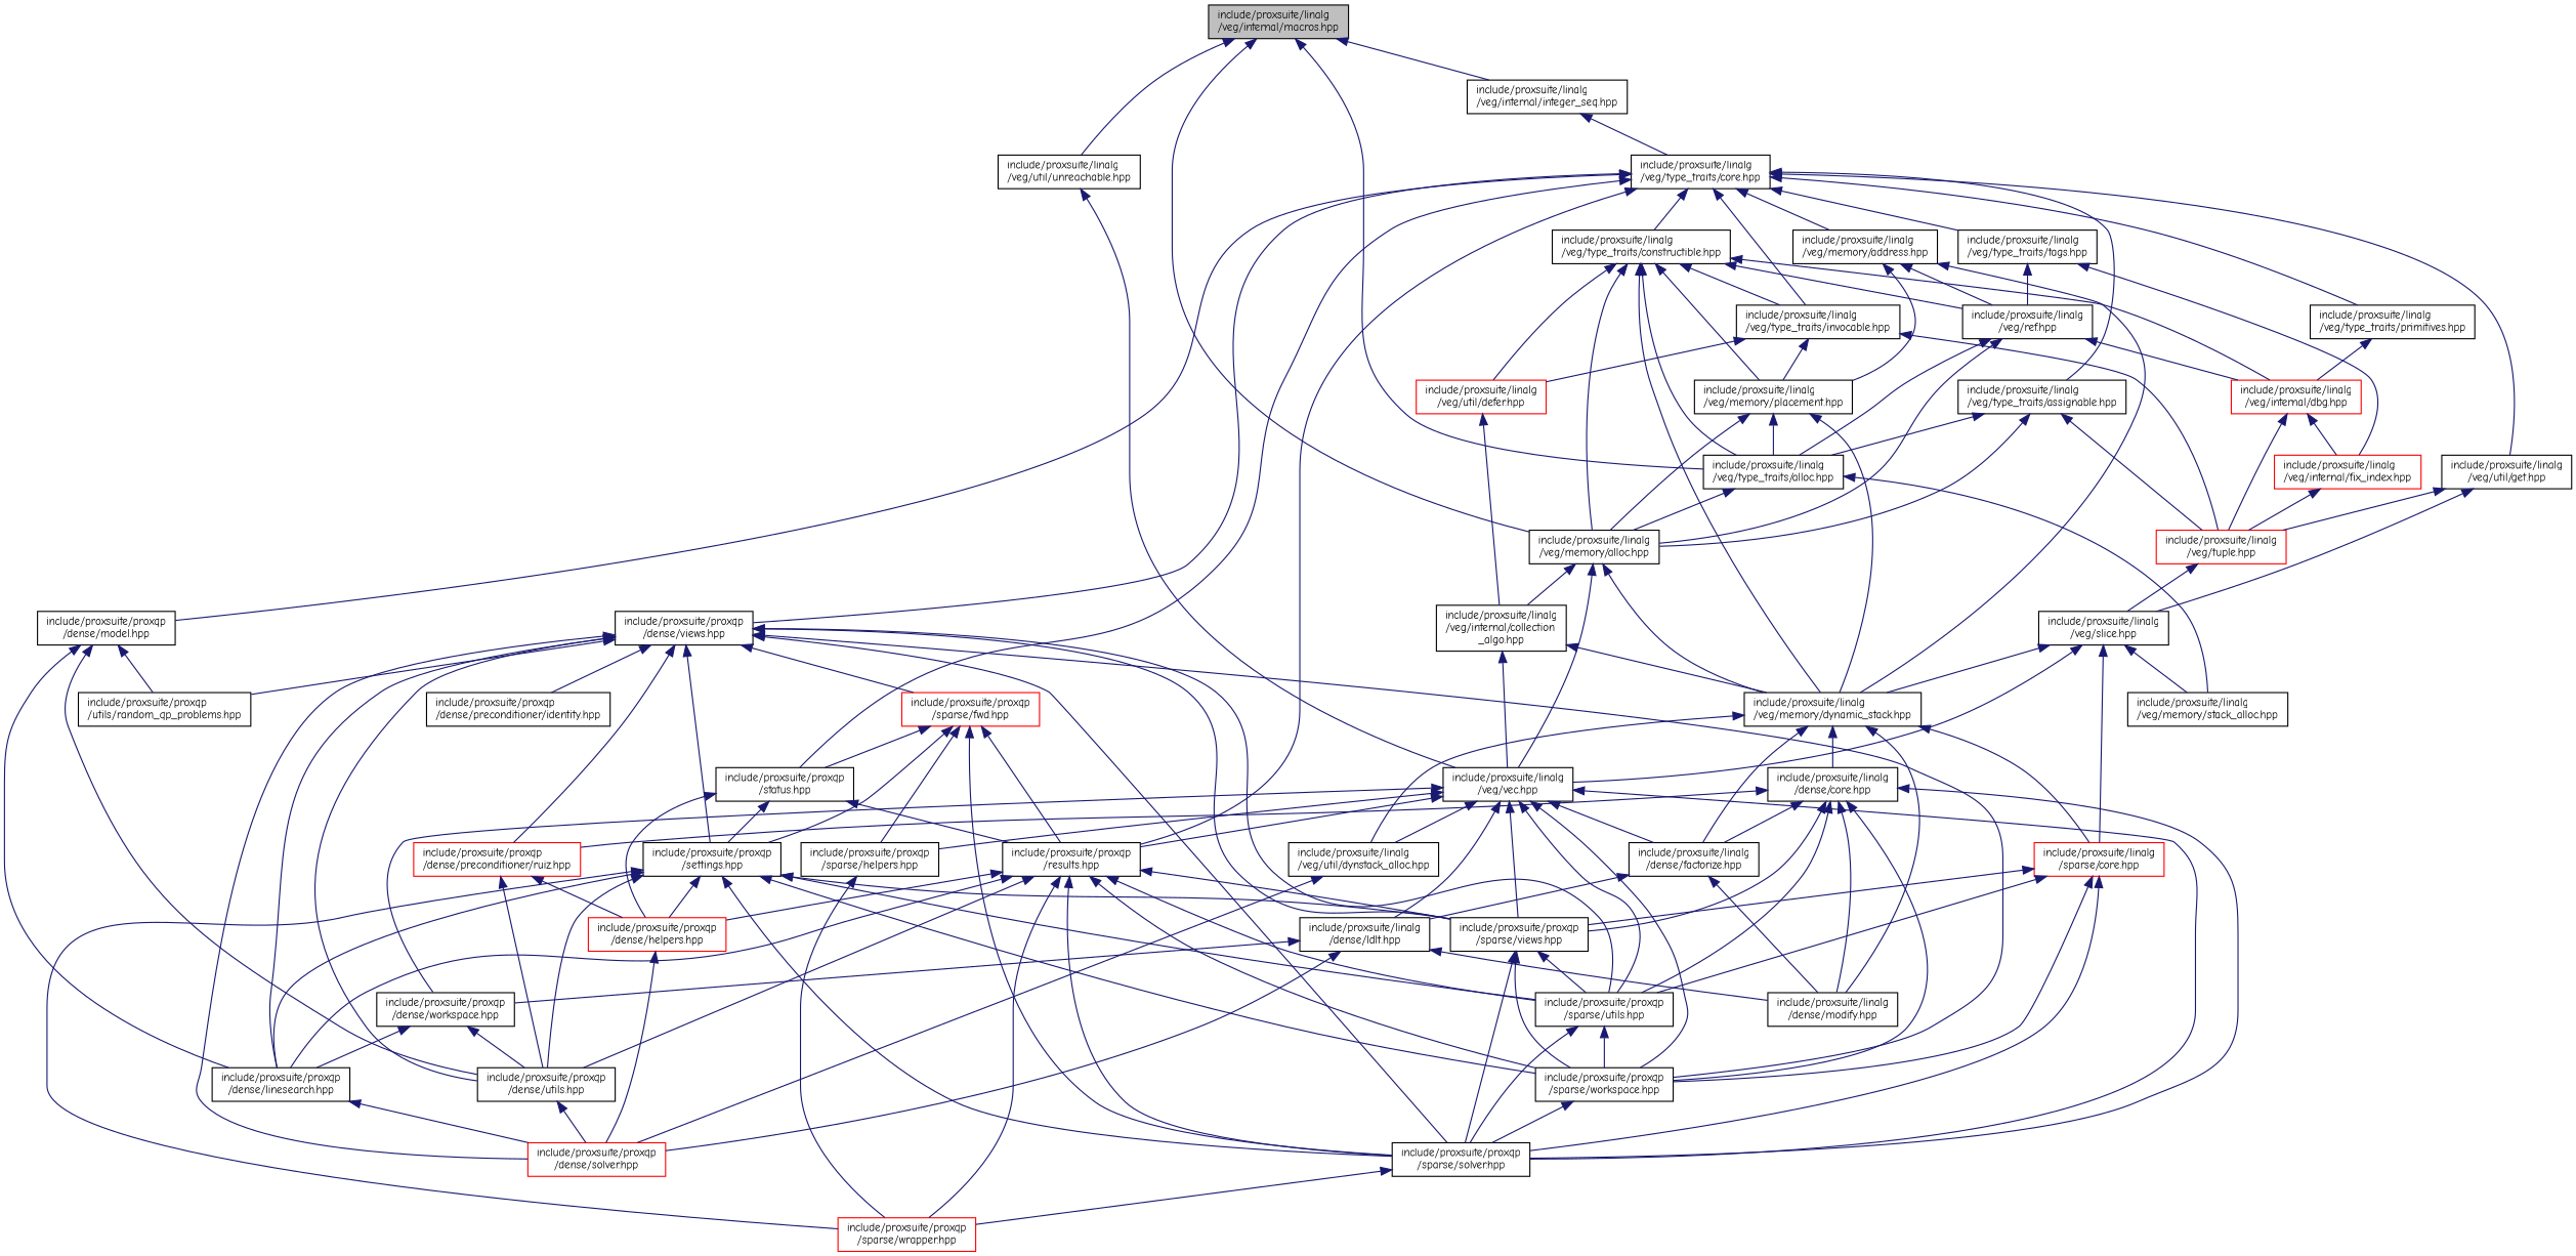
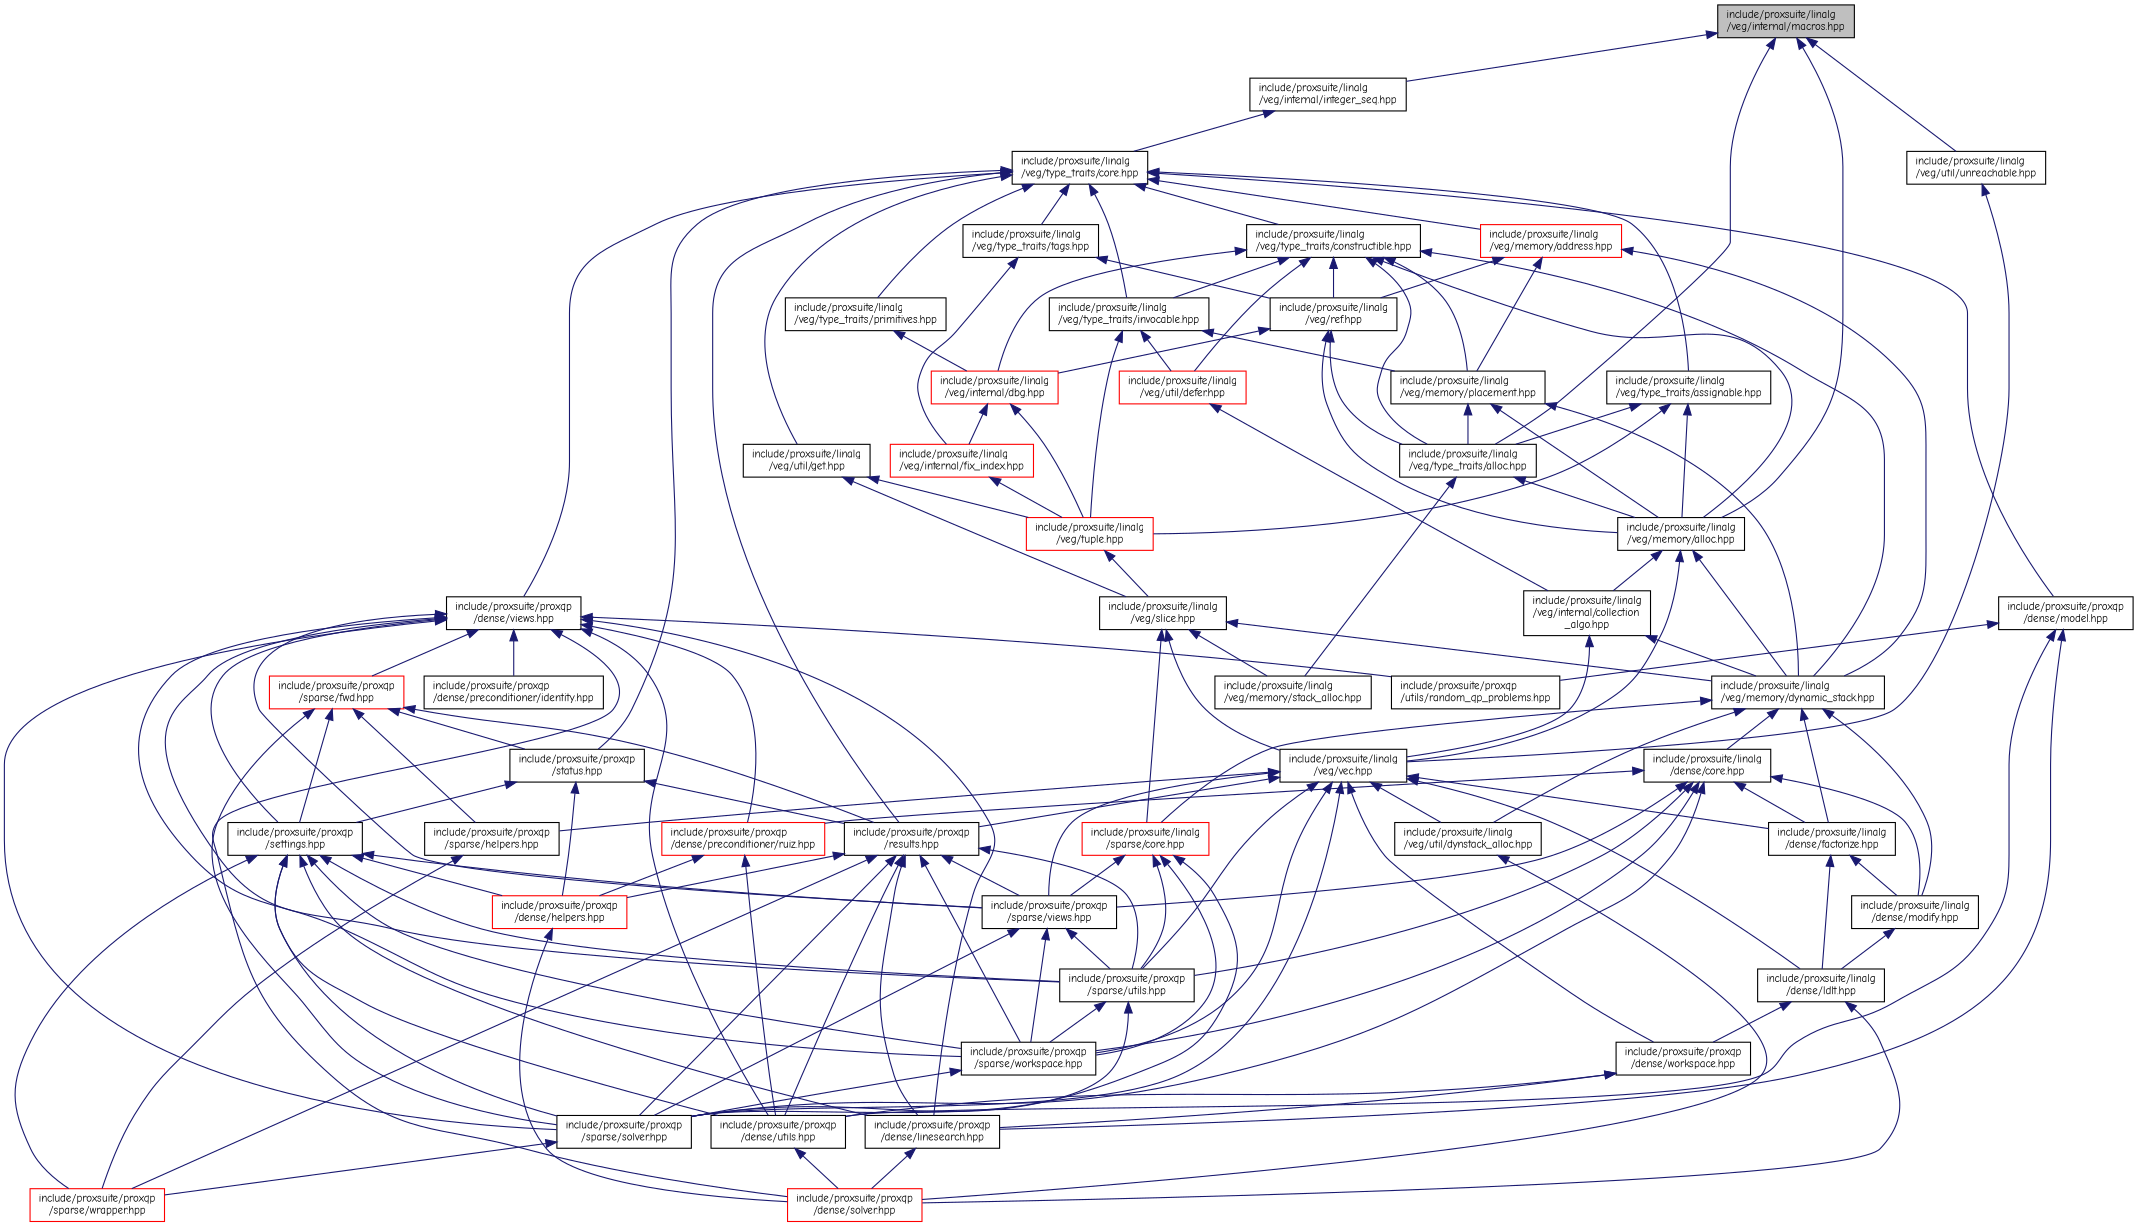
  digraph {
    fontname="Comic Neue"
    node [color=black fontname="Comic Neue" fontsize=10 shape=record]
    edge [color=midnightblue dir=back fontname="Comic Neue" fontsize=10 labelfontname=Helvetica labelfontsize=10 style=solid]
    n1 [fillcolor=grey75 fontcolor=black height=0.2 label="include/proxsuite/linalg\l/veg/internal/macros.hpp" style=filled width=0.4]
    n2 [height=0.2 label="include/proxsuite/linalg\l/veg/internal/integer_seq.hpp" width=0.4]
    n3 [height=0.2 label="include/proxsuite/linalg\l/veg/memory/alloc.hpp" width=0.4]
    n4 [height=0.2 label="include/proxsuite/linalg\l/veg/type_traits/alloc.hpp" width=0.4]
    n5 [height=0.2 label="include/proxsuite/linalg\l/veg/util/unreachable.hpp" width=0.4]
    n6 [height=0.2 label="include/proxsuite/linalg\l/veg/type_traits/core.hpp" width=0.4]
    n7 [height=0.2 label="include/proxsuite/linalg\l/veg/memory/dynamic_stack.hpp" width=0.4]
    n8 [height=0.2 label="include/proxsuite/linalg\l/veg/internal/collection\l_algo.hpp" width=0.4]
    n9 [height=0.2 label="include/proxsuite/linalg\l/veg/vec.hpp" width=0.4]
    n10 [height=0.2 label="include/proxsuite/linalg\l/veg/memory/stack_alloc.hpp" width=0.4]
-   n11 [height=0.2 label="include/proxsuite/linalg\l/veg/memory/address.hpp" width=0.4]
+   n11 [color=red height=0.2 label="include/proxsuite/linalg\l/veg/memory/address.hpp" width=0.4]
    n12 [height=0.2 label="include/proxsuite/proxqp\l/results.hpp" width=0.4]
    n13 [height=0.2 label="include/proxsuite/proxqp\l/status.hpp" width=0.4]
    n14 [height=0.2 label="include/proxsuite/linalg\l/veg/type_traits/assignable.hpp" width=0.4]
    n15 [height=0.2 label="include/proxsuite/linalg\l/veg/type_traits/constructible.hpp" width=0.4]
    n16 [height=0.2 label="include/proxsuite/linalg\l/veg/type_traits/invocable.hpp" width=0.4]
    n17 [height=0.2 label="include/proxsuite/linalg\l/veg/type_traits/primitives.hpp" width=0.4]
    n18 [height=0.2 label="include/proxsuite/linalg\l/veg/type_traits/tags.hpp" width=0.4]
    n19 [height=0.2 label="include/proxsuite/linalg\l/veg/util/get.hpp" width=0.4]
    n20 [height=0.2 label="include/proxsuite/proxqp\l/dense/model.hpp" width=0.4]
    n21 [height=0.2 label="include/proxsuite/proxqp\l/dense/views.hpp" width=0.4]
    n22 [height=0.2 label="include/proxsuite/linalg\l/veg/memory/placement.hpp" width=0.4]
    n23 [height=0.2 label="include/proxsuite/linalg\l/veg/ref.hpp" width=0.4]
    n24 [height=0.2 label="include/proxsuite/proxqp\l/sparse/solver.hpp" width=0.4]
    n25 [height=0.2 label="include/proxsuite/proxqp\l/sparse/utils.hpp" width=0.4]
    n26 [height=0.2 label="include/proxsuite/proxqp\l/sparse/workspace.hpp" width=0.4]
    n27 [height=0.2 label="include/proxsuite/proxqp\l/sparse/views.hpp" width=0.4]
    n28 [height=0.2 label="include/proxsuite/proxqp\l/dense/linesearch.hpp" width=0.4]
    n29 [height=0.2 label="include/proxsuite/proxqp\l/dense/utils.hpp" width=0.4]
    n30 [color=red height=0.2 label="include/proxsuite/proxqp\l/dense/helpers.hpp" width=0.4]
    n31 [color=red height=0.2 label="include/proxsuite/proxqp\l/sparse/wrapper.hpp" width=0.4]
    n32 [height=0.2 label="include/proxsuite/proxqp\l/settings.hpp" width=0.4]
    n33 [color=red height=0.2 label="include/proxsuite/linalg\l/veg/tuple.hpp" width=0.4]
    n34 [color=red height=0.2 label="include/proxsuite/linalg\l/veg/internal/dbg.hpp" width=0.4]
    n35 [color=red height=0.2 label="include/proxsuite/linalg\l/veg/util/defer.hpp" width=0.4]
    n36 [color=red height=0.2 label="include/proxsuite/linalg\l/veg/internal/fix_index.hpp" width=0.4]
    n37 [height=0.2 label="include/proxsuite/linalg\l/veg/slice.hpp" width=0.4]
    n38 [height=0.2 label="include/proxsuite/proxqp\l/utils/random_qp_problems.hpp" width=0.4]
    n39 [color=red height=0.2 label="include/proxsuite/proxqp\l/dense/preconditioner/ruiz.hpp" width=0.4]
    n40 [color=red height=0.2 label="include/proxsuite/proxqp\l/dense/solver.hpp" width=0.4]
    n41 [color=red height=0.2 label="include/proxsuite/proxqp\l/sparse/fwd.hpp" width=0.4]
    n42 [height=0.2 label="include/proxsuite/proxqp\l/dense/preconditioner/identity.hpp" width=0.4]
    n43 [height=0.2 label="include/proxsuite/linalg\l/dense/core.hpp" width=0.4]
    n44 [height=0.2 label="include/proxsuite/linalg\l/dense/factorize.hpp" width=0.4]
    n45 [height=0.2 label="include/proxsuite/linalg\l/dense/modify.hpp" width=0.4]
    n46 [color=red height=0.2 label="include/proxsuite/linalg\l/sparse/core.hpp" width=0.4]
    n47 [height=0.2 label="include/proxsuite/linalg\l/veg/util/dynstack_alloc.hpp" width=0.4]
    n48 [height=0.2 label="include/proxsuite/linalg\l/dense/ldlt.hpp" width=0.4]
    n49 [height=0.2 label="include/proxsuite/proxqp\l/dense/workspace.hpp" width=0.4]
    n50 [height=0.2 label="include/proxsuite/proxqp\l/sparse/helpers.hpp" width=0.4]
    n1 -> n2
    n1 -> n3
    n1 -> n4
    n1 -> n5
    n2 -> n6
    n3 -> n7
    n3 -> n8
    n3 -> n9
    n4 -> n3
    n4 -> n10
    n5 -> n9
    n6 -> n11
    n6 -> n12
    n6 -> n13
    n6 -> n14
    n6 -> n15
    n6 -> n16
    n6 -> n17
    n6 -> n18
    n6 -> n19
    n6 -> n20
    n6 -> n21
    n7 -> n43
    n7 -> n44
    n7 -> n45
    n7 -> n46
    n7 -> n47
    n8 -> n7
    n8 -> n9
    n9 -> n12
    n9 -> n24
    n9 -> n25
    n9 -> n26
    n9 -> n27
    n9 -> n44
    n9 -> n47
    n9 -> n48
    n9 -> n49
    n9 -> n50
    n11 -> n7
    n11 -> n22
    n11 -> n23
    n12 -> n24
    n12 -> n25
    n12 -> n26
    n12 -> n27
    n12 -> n28
    n12 -> n29
    n12 -> n30
    n12 -> n31
    n13 -> n12
    n13 -> n30
    n13 -> n32
    n14 -> n3
    n14 -> n4
    n14 -> n33
    n15 -> n3
    n15 -> n4
    n15 -> n7
    n15 -> n16
    n15 -> n22
    n15 -> n23
    n15 -> n34
    n15 -> n35
    n16 -> n22
    n16 -> n33
    n16 -> n35
    n17 -> n34
    n18 -> n23
    n18 -> n36
    n19 -> n33
    n19 -> n37
    n20 -> n28
    n20 -> n29
    n20 -> n38
    n21 -> n24
    n21 -> n25
    n21 -> n26
    n21 -> n27
    n21 -> n28
    n21 -> n29
    n21 -> n32
    n21 -> n38
    n21 -> n39
    n21 -> n40
    n21 -> n41
    n21 -> n42
    n22 -> n3
    n22 -> n4
    n22 -> n7
    n23 -> n3
    n23 -> n4
    n23 -> n34
    n24 -> n31
    n25 -> n24
    n25 -> n26
    n26 -> n24
    n27 -> n24
    n27 -> n25
    n27 -> n26
    n28 -> n40
    n29 -> n40
    n30 -> n40
    n32 -> n24
    n32 -> n25
    n32 -> n26
    n32 -> n27
    n32 -> n28
    n32 -> n29
    n32 -> n30
    n32 -> n31
    n33 -> n37
    n34 -> n33
    n34 -> n36
    n35 -> n8
    n36 -> n33
    n37 -> n7
    n37 -> n9
    n37 -> n10
    n37 -> n46
    n39 -> n29
    n39 -> n30
    n41 -> n12
    n41 -> n13
    n41 -> n24
    n41 -> n32
    n41 -> n50
    n43 -> n24
    n43 -> n25
    n43 -> n26
    n43 -> n27
    n43 -> n39
    n43 -> n44
    n43 -> n45
    n44 -> n45
    n44 -> n48
-   n48 -> n45
+   n45 -> n48
    n46 -> n24
    n46 -> n25
    n46 -> n26
    n46 -> n27
    n47 -> n40
    n48 -> n40
    n48 -> n49
    n49 -> n28
    n49 -> n29
    n50 -> n31
  }
